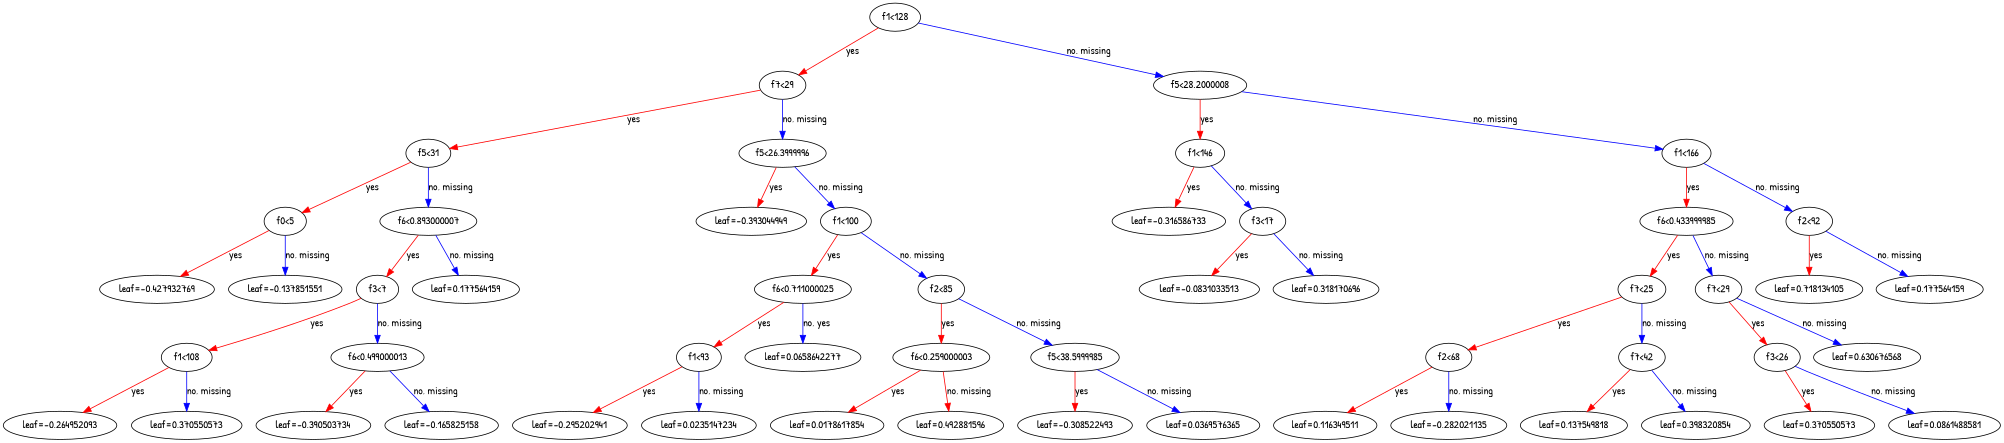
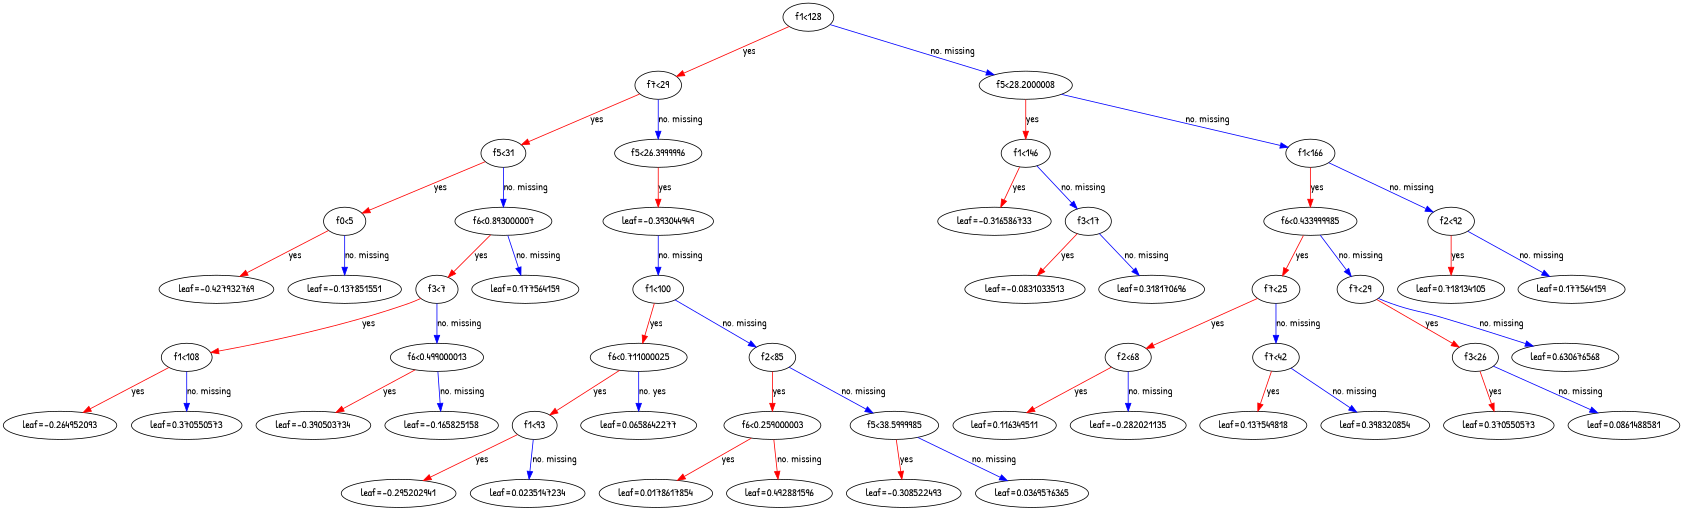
  digraph {
    fontname="Patrick Hand"
    rankdir=TB
    node [fontname="Patrick Hand"]
    edge [color="#FF0000" fontname="Patrick Hand"]
    n1 [label="f1<128"]
    n2 [label="f7<29"]
    n3 [label="f5<28.2000008"]
    n4 [label="f5<31"]
    n5 [label="f5<26.3999996"]
    n6 [label="f1<146"]
    n7 [label="f1<166"]
    n8 [label="f0<5"]
    n9 [label="f6<0.893000007"]
    n10 [label="leaf=-0.393044949"]
    n11 [label="f1<100"]
    n12 [label="leaf=-0.316586733"]
    n13 [label="f3<17"]
    n14 [label="f6<0.433999985"]
    n15 [label="f2<92"]
    n16 [label="leaf=-0.427932769"]
    n17 [label="leaf=-0.137851551"]
    n18 [label="f3<7"]
    n19 [label="leaf=0.177564159"]
    n20 [label="f6<0.711000025"]
    n21 [label="f2<85"]
    n22 [label="f1<108"]
    n23 [label="f6<0.499000013"]
    n24 [label="leaf=-0.264952093"]
    n25 [label="leaf=0.370550573"]
    n26 [label="leaf=-0.390503734"]
    n27 [label="leaf=-0.165825158"]
    n28 [label="f1<93"]
    n29 [label="leaf=0.0658642277"]
    n30 [label="f6<0.259000003"]
    n31 [label="f5<38.5999985"]
    n32 [label="leaf=-0.295202941"]
    n33 [label="leaf=0.0235147234"]
    n34 [label="leaf=0.0178617854"]
    n35 [label="leaf=0.492881596"]
    n36 [label="leaf=-0.308522493"]
    n37 [label="leaf=0.0369576365"]
    n38 [label="leaf=-0.0831033513"]
    n39 [label="leaf=0.318170696"]
    n40 [label="f7<25"]
    n41 [label="f7<29"]
    n42 [label="leaf=0.718134105"]
    n43 [label="leaf=0.177564159"]
    n44 [label="f2<68"]
    n45 [label="f7<42"]
    n46 [label="f3<26"]
    n47 [label="leaf=0.630676568"]
    n48 [label="leaf=0.116349511"]
    n49 [label="leaf=-0.282021135"]
    n50 [label="leaf=0.137549818"]
    n51 [label="leaf=0.398320854"]
    n52 [label="leaf=0.370550573"]
    n53 [label="leaf=0.0861488581"]
    n1 -> n2 [label=yes]
    n1 -> n3 [color="#0000FF" label="no, missing"]
    n2 -> n4 [label=yes]
    n2 -> n5 [color="#0000FF" label="no, missing"]
    n3 -> n6 [label=yes]
    n3 -> n7 [color="#0000FF" label="no, missing"]
    n4 -> n8 [label=yes]
    n4 -> n9 [color="#0000FF" label="no, missing"]
    n5 -> n10 [label=yes]
-   n5 -> n11 [color="#0000FF" label="no, missing"]
+   n10 -> n11 [color="#0000FF" label="no, missing"]
    n6 -> n12 [label=yes]
    n6 -> n13 [color="#0000FF" label="no, missing"]
    n7 -> n14 [label=yes]
    n7 -> n15 [color="#0000FF" label="no, missing"]
    n8 -> n16 [label=yes]
    n8 -> n17 [color="#0000FF" label="no, missing"]
    n9 -> n18 [label=yes]
    n9 -> n19 [color="#0000FF" label="no, missing"]
    n11 -> n20 [label=yes]
    n11 -> n21 [color="#0000FF" label="no, missing"]
    n13 -> n38 [label=yes]
    n13 -> n39 [color="#0000FF" label="no, missing"]
    n14 -> n40 [label=yes]
    n14 -> n41 [color="#0000FF" label="no, missing"]
    n15 -> n42 [label=yes]
    n15 -> n43 [color="#0000FF" label="no, missing"]
    n18 -> n22 [label=yes]
    n18 -> n23 [color="#0000FF" label="no, missing"]
    n20 -> n28 [label=yes]
    n20 -> n29 [color="#0000FF" label="no, yes"]
    n21 -> n30 [label=yes]
    n21 -> n31 [color="#0000FF" label="no, missing"]
    n22 -> n24 [label=yes]
    n22 -> n25 [color="#0000FF" label="no, missing"]
    n23 -> n26 [label=yes]
    n23 -> n27 [color="#0000FF" label="no, missing"]
    n28 -> n32 [label=yes]
    n28 -> n33 [color="#0000FF" label="no, missing"]
    n30 -> n34 [label=yes]
    n30 -> n35 [label="no, missing"]
    n31 -> n36 [label=yes]
    n31 -> n37 [color="#0000FF" label="no, missing"]
    n40 -> n44 [label=yes]
    n40 -> n45 [color="#0000FF" label="no, missing"]
    n41 -> n46 [label=yes]
    n41 -> n47 [color="#0000FF" label="no, missing"]
    n44 -> n48 [label=yes]
    n44 -> n49 [color="#0000FF" label="no, missing"]
    n45 -> n50 [label=yes]
    n45 -> n51 [color="#0000FF" label="no, missing"]
    n46 -> n52 [label=yes]
    n46 -> n53 [color="#0000FF" label="no, missing"]
  }
